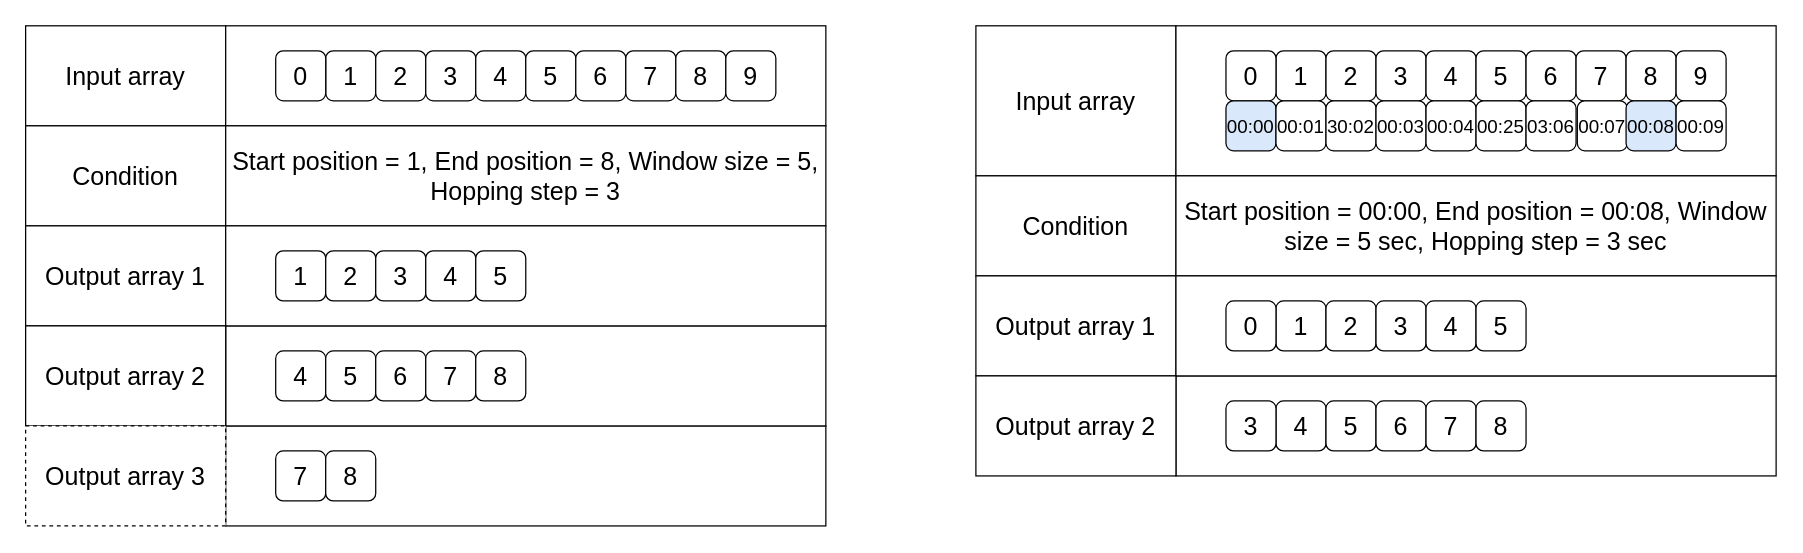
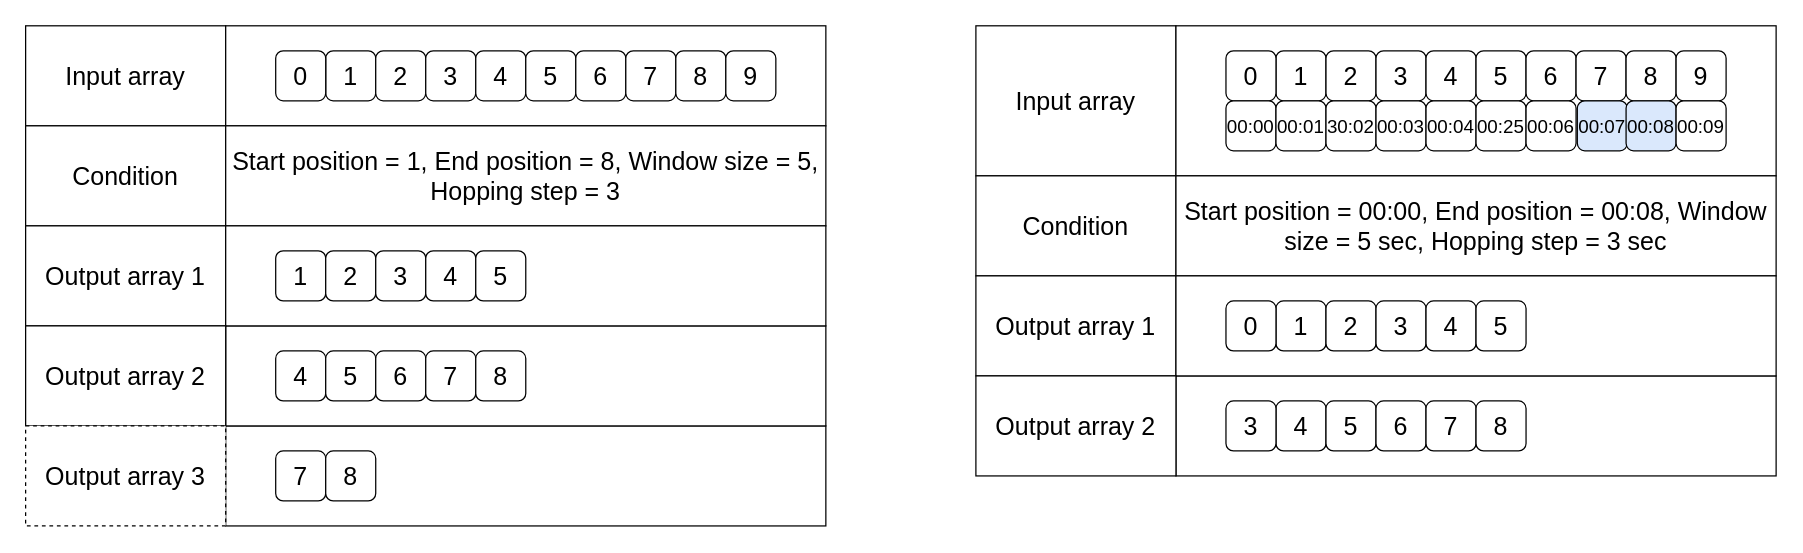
  <mxCell id="0" />
  <mxCell id="1" parent="0" />
  <mxCell id="2" value="" style="rounded=0;whiteSpace=wrap;html=1;fontSize=20;" vertex="1" parent="1"><mxGeometry x="180" y="340" width="480" height="80" as="geometry" /></mxCell>
  <mxCell id="3" value="" style="rounded=0;whiteSpace=wrap;html=1;fontSize=20;" vertex="1" parent="1"><mxGeometry x="180" y="260" width="480" height="80" as="geometry" /></mxCell>
  <mxCell id="4" value="Input array" style="rounded=0;whiteSpace=wrap;html=1;fontSize=20;" vertex="1" parent="1"><mxGeometry width="160" height="80" as="geometry" x="20" y="20" /></mxCell>
  <mxCell id="5" value="" style="rounded=0;whiteSpace=wrap;html=1;fontSize=20;" vertex="1" parent="1"><mxGeometry x="180" width="480" height="80" as="geometry" y="20" /></mxCell>
  <mxCell id="6" value="1" style="rounded=1;whiteSpace=wrap;html=1;fontSize=20;" vertex="1" parent="1"><mxGeometry x="260" y="40" width="40" height="40" as="geometry" /></mxCell>
  <mxCell id="7" value="2" style="rounded=1;whiteSpace=wrap;html=1;fontSize=20;" vertex="1" parent="1"><mxGeometry x="300" y="40" width="40" height="40" as="geometry" /></mxCell>
  <mxCell id="8" value="3" style="rounded=1;whiteSpace=wrap;html=1;fontSize=20;" vertex="1" parent="1"><mxGeometry x="340" y="40" width="40" height="40" as="geometry" /></mxCell>
  <mxCell id="9" value="4" style="rounded=1;whiteSpace=wrap;html=1;fontSize=20;" vertex="1" parent="1"><mxGeometry x="380" y="40" width="40" height="40" as="geometry" /></mxCell>
  <mxCell id="10" value="5" style="rounded=1;whiteSpace=wrap;html=1;fontSize=20;" vertex="1" parent="1"><mxGeometry x="420" y="40" width="40" height="40" as="geometry" /></mxCell>
  <mxCell id="11" value="6" style="rounded=1;whiteSpace=wrap;html=1;fontSize=20;" vertex="1" parent="1"><mxGeometry x="460" y="40" width="40" height="40" as="geometry" /></mxCell>
  <mxCell id="12" value="7" style="rounded=1;whiteSpace=wrap;html=1;fontSize=20;" vertex="1" parent="1"><mxGeometry x="500" y="40" width="40" height="40" as="geometry" /></mxCell>
  <mxCell id="13" value="8" style="rounded=1;whiteSpace=wrap;html=1;fontSize=20;" vertex="1" parent="1"><mxGeometry x="540" y="40" width="40" height="40" as="geometry" /></mxCell>
  <mxCell id="14" value="9" style="rounded=1;whiteSpace=wrap;html=1;fontSize=20;" vertex="1" parent="1"><mxGeometry x="580" y="40" width="40" height="40" as="geometry" /></mxCell>
  <mxCell id="15" value="Condition" style="rounded=0;whiteSpace=wrap;html=1;fontSize=20;" vertex="1" parent="1"><mxGeometry y="100" width="160" height="80" as="geometry" x="20" /></mxCell>
  <mxCell id="16" value="0" style="rounded=1;whiteSpace=wrap;html=1;fontSize=20;" vertex="1" parent="1"><mxGeometry x="220" y="40" width="40" height="40" as="geometry" /></mxCell>
  <mxCell id="17" value="Start position = 1, End position = 8, Window size = 5, Hopping step = 3" style="rounded=0;whiteSpace=wrap;html=1;fontSize=20;" vertex="1" parent="1"><mxGeometry x="180" y="100" width="480" height="80" as="geometry" /></mxCell>
  <mxCell id="18" value="Output array 1" style="rounded=0;whiteSpace=wrap;html=1;fontSize=20;" vertex="1" parent="1"><mxGeometry y="180" width="160" height="80" as="geometry" x="20" /></mxCell>
  <mxCell id="19" value="" style="rounded=0;whiteSpace=wrap;html=1;fontSize=20;" vertex="1" parent="1"><mxGeometry x="180" y="180" width="480" height="80" as="geometry" /></mxCell>
  <mxCell id="20" value="1" style="rounded=1;whiteSpace=wrap;html=1;fontSize=20;" vertex="1" parent="1"><mxGeometry x="220" y="200" width="40" height="40" as="geometry" /></mxCell>
  <mxCell id="21" value="2" style="rounded=1;whiteSpace=wrap;html=1;fontSize=20;" vertex="1" parent="1"><mxGeometry x="260" y="200" width="40" height="40" as="geometry" /></mxCell>
  <mxCell id="22" value="3" style="rounded=1;whiteSpace=wrap;html=1;fontSize=20;" vertex="1" parent="1"><mxGeometry x="300" y="200" width="40" height="40" as="geometry" /></mxCell>
  <mxCell id="23" value="4" style="rounded=1;whiteSpace=wrap;html=1;fontSize=20;" vertex="1" parent="1"><mxGeometry x="340" y="200" width="40" height="40" as="geometry" /></mxCell>
  <mxCell id="24" value="5" style="rounded=1;whiteSpace=wrap;html=1;fontSize=20;" vertex="1" parent="1"><mxGeometry x="380" y="200" width="40" height="40" as="geometry" /></mxCell>
  <mxCell id="25" value="4" style="rounded=1;whiteSpace=wrap;html=1;fontSize=20;" vertex="1" parent="1"><mxGeometry x="220" y="280" width="40" height="40" as="geometry" /></mxCell>
  <mxCell id="26" value="5" style="rounded=1;whiteSpace=wrap;html=1;fontSize=20;" vertex="1" parent="1"><mxGeometry x="260" y="280" width="40" height="40" as="geometry" /></mxCell>
  <mxCell id="27" value="6" style="rounded=1;whiteSpace=wrap;html=1;fontSize=20;" vertex="1" parent="1"><mxGeometry x="300" y="280" width="40" height="40" as="geometry" /></mxCell>
  <mxCell id="28" value="7" style="rounded=1;whiteSpace=wrap;html=1;fontSize=20;" vertex="1" parent="1"><mxGeometry x="340" y="280" width="40" height="40" as="geometry" /></mxCell>
  <mxCell id="29" value="8" style="rounded=1;whiteSpace=wrap;html=1;fontSize=20;" vertex="1" parent="1"><mxGeometry x="380" y="280" width="40" height="40" as="geometry" /></mxCell>
  <mxCell id="30" value="7" style="rounded=1;whiteSpace=wrap;html=1;fontSize=20;" vertex="1" parent="1"><mxGeometry x="220" y="360" width="40" height="40" as="geometry" /></mxCell>
  <mxCell id="31" value="8" style="rounded=1;whiteSpace=wrap;html=1;fontSize=20;" vertex="1" parent="1"><mxGeometry x="260" y="360" width="40" height="40" as="geometry" /></mxCell>
  <mxCell id="32" value="Output array 2" style="rounded=0;whiteSpace=wrap;html=1;fontSize=20;" vertex="1" parent="1"><mxGeometry y="260" width="160" height="80" as="geometry" x="20" /></mxCell>
  <mxCell id="33" value="Output array 3" style="rounded=0;whiteSpace=wrap;html=1;fontSize=20;dashed=1;" vertex="1" parent="1"><mxGeometry y="340" width="160" height="80" as="geometry" x="20" /></mxCell>
  <mxCell id="34" value="" style="rounded=0;whiteSpace=wrap;html=1;fontSize=20;" vertex="1" parent="1"><mxGeometry x="940" y="300" width="480" height="80" as="geometry" /></mxCell>
  <mxCell id="35" value="Input array" style="rounded=0;whiteSpace=wrap;html=1;fontSize=20;" vertex="1" parent="1"><mxGeometry x="780" width="160" height="120" as="geometry" y="20" /></mxCell>
  <mxCell id="36" value="" style="rounded=0;whiteSpace=wrap;html=1;fontSize=20;" vertex="1" parent="1"><mxGeometry x="940" width="480" height="120" as="geometry" y="20" /></mxCell>
  <mxCell id="37" value="1" style="rounded=1;whiteSpace=wrap;html=1;fontSize=20;" vertex="1" parent="1"><mxGeometry x="1020" y="40" width="40" height="40" as="geometry" /></mxCell>
  <mxCell id="38" value="2" style="rounded=1;whiteSpace=wrap;html=1;fontSize=20;" vertex="1" parent="1"><mxGeometry x="1060" y="40" width="40" height="40" as="geometry" /></mxCell>
  <mxCell id="39" value="3" style="rounded=1;whiteSpace=wrap;html=1;fontSize=20;" vertex="1" parent="1"><mxGeometry x="1100" y="40" width="40" height="40" as="geometry" /></mxCell>
  <mxCell id="40" value="4" style="rounded=1;whiteSpace=wrap;html=1;fontSize=20;" vertex="1" parent="1"><mxGeometry x="1140" y="40" width="40" height="40" as="geometry" /></mxCell>
  <mxCell id="41" value="5" style="rounded=1;whiteSpace=wrap;html=1;fontSize=20;" vertex="1" parent="1"><mxGeometry x="1180" y="40" width="40" height="40" as="geometry" /></mxCell>
  <mxCell id="42" value="6" style="rounded=1;whiteSpace=wrap;html=1;fontSize=20;" vertex="1" parent="1"><mxGeometry x="1220" y="40" width="40" height="40" as="geometry" /></mxCell>
  <mxCell id="43" value="7" style="rounded=1;whiteSpace=wrap;html=1;fontSize=20;" vertex="1" parent="1"><mxGeometry x="1260" y="40" width="40" height="40" as="geometry" /></mxCell>
  <mxCell id="44" value="8" style="rounded=1;whiteSpace=wrap;html=1;fontSize=20;" vertex="1" parent="1"><mxGeometry x="1300" y="40" width="40" height="40" as="geometry" /></mxCell>
  <mxCell id="45" value="9" style="rounded=1;whiteSpace=wrap;html=1;fontSize=20;" vertex="1" parent="1"><mxGeometry x="1340" y="40" width="40" height="40" as="geometry" /></mxCell>
  <mxCell id="46" value="Condition" style="rounded=0;whiteSpace=wrap;html=1;fontSize=20;" vertex="1" parent="1"><mxGeometry x="780" y="140" width="160" height="80" as="geometry" /></mxCell>
  <mxCell id="47" value="0" style="rounded=1;whiteSpace=wrap;html=1;fontSize=20;" vertex="1" parent="1"><mxGeometry x="980" y="40" width="40" height="40" as="geometry" /></mxCell>
  <mxCell id="48" value="Start position = 00:00, End position = 00:08, Window size = 5 sec, Hopping step = 3 sec" style="rounded=0;whiteSpace=wrap;html=1;fontSize=20;" vertex="1" parent="1"><mxGeometry x="940" y="140" width="480" height="80" as="geometry" /></mxCell>
  <mxCell id="49" value="Output array 1" style="rounded=0;whiteSpace=wrap;html=1;fontSize=20;" vertex="1" parent="1"><mxGeometry x="780" y="220" width="160" height="80" as="geometry" /></mxCell>
  <mxCell id="50" value="" style="rounded=0;whiteSpace=wrap;html=1;fontSize=20;" vertex="1" parent="1"><mxGeometry x="940" y="220" width="480" height="80" as="geometry" /></mxCell>
  <mxCell id="51" value="1" style="rounded=1;whiteSpace=wrap;html=1;fontSize=20;" vertex="1" parent="1"><mxGeometry x="1020" y="240" width="40" height="40" as="geometry" /></mxCell>
  <mxCell id="52" value="2" style="rounded=1;whiteSpace=wrap;html=1;fontSize=20;" vertex="1" parent="1"><mxGeometry x="1060" y="240" width="40" height="40" as="geometry" /></mxCell>
  <mxCell id="53" value="3" style="rounded=1;whiteSpace=wrap;html=1;fontSize=20;" vertex="1" parent="1"><mxGeometry x="1100" y="240" width="40" height="40" as="geometry" /></mxCell>
  <mxCell id="54" value="4" style="rounded=1;whiteSpace=wrap;html=1;fontSize=20;" vertex="1" parent="1"><mxGeometry x="1140" y="240" width="40" height="40" as="geometry" /></mxCell>
  <mxCell id="55" value="5" style="rounded=1;whiteSpace=wrap;html=1;fontSize=20;" vertex="1" parent="1"><mxGeometry x="1180" y="240" width="40" height="40" as="geometry" /></mxCell>
  <mxCell id="56" value="4" style="rounded=1;whiteSpace=wrap;html=1;fontSize=20;" vertex="1" parent="1"><mxGeometry x="1020" y="320" width="40" height="40" as="geometry" /></mxCell>
  <mxCell id="57" value="5" style="rounded=1;whiteSpace=wrap;html=1;fontSize=20;" vertex="1" parent="1"><mxGeometry x="1060" y="320" width="40" height="40" as="geometry" /></mxCell>
  <mxCell id="58" value="6" style="rounded=1;whiteSpace=wrap;html=1;fontSize=20;" vertex="1" parent="1"><mxGeometry x="1100" y="320" width="40" height="40" as="geometry" /></mxCell>
  <mxCell id="59" value="7" style="rounded=1;whiteSpace=wrap;html=1;fontSize=20;" vertex="1" parent="1"><mxGeometry x="1140" y="320" width="40" height="40" as="geometry" /></mxCell>
  <mxCell id="60" value="8" style="rounded=1;whiteSpace=wrap;html=1;fontSize=20;" vertex="1" parent="1"><mxGeometry x="1180" y="320" width="40" height="40" as="geometry" /></mxCell>
  <mxCell id="61" value="Output array 2" style="rounded=0;whiteSpace=wrap;html=1;fontSize=20;" vertex="1" parent="1"><mxGeometry x="780" y="300" width="160" height="80" as="geometry" /></mxCell>
- <mxCell id="62" value="00:00" style="rounded=1;whiteSpace=wrap;html=1;fontSize=15;fillColor=#dae8fc;" vertex="1" parent="1"><mxGeometry x="980" y="80" width="40" height="40" as="geometry" /></mxCell>
+ <mxCell id="62" value="00:00" style="rounded=1;whiteSpace=wrap;html=1;fontSize=15;" vertex="1" parent="1"><mxGeometry x="980" y="80" width="40" height="40" as="geometry" /></mxCell>
  <mxCell id="63" value="00:01" style="rounded=1;whiteSpace=wrap;html=1;fontSize=15;" vertex="1" parent="1"><mxGeometry x="1020" y="80" width="40" height="40" as="geometry" /></mxCell>
  <mxCell id="64" value="30:02" style="rounded=1;whiteSpace=wrap;html=1;fontSize=15;" vertex="1" parent="1"><mxGeometry x="1060" y="80" width="40" height="40" as="geometry" /></mxCell>
  <mxCell id="65" value="00:03" style="rounded=1;whiteSpace=wrap;html=1;fontSize=15;" vertex="1" parent="1"><mxGeometry x="1100" y="80" width="40" height="40" as="geometry" /></mxCell>
  <mxCell id="66" value="00:04" style="rounded=1;whiteSpace=wrap;html=1;fontSize=15;" vertex="1" parent="1"><mxGeometry x="1140" y="80" width="40" height="40" as="geometry" /></mxCell>
  <mxCell id="67" value="00:25" style="rounded=1;whiteSpace=wrap;html=1;fontSize=15;" vertex="1" parent="1"><mxGeometry x="1180" y="80" width="40" height="40" as="geometry" /></mxCell>
- <mxCell id="68" value="03:06" style="rounded=1;whiteSpace=wrap;html=1;fontSize=15;" vertex="1" parent="1"><mxGeometry x="1220" y="80" width="40" height="40" as="geometry" /></mxCell>
- <mxCell id="69" value="00:07" style="rounded=1;whiteSpace=wrap;html=1;fontSize=15;" vertex="1" parent="1"><mxGeometry x="1261" y="80" width="40" height="40" as="geometry" /></mxCell>
+ <mxCell id="68" value="00:06" style="rounded=1;whiteSpace=wrap;html=1;fontSize=15;" vertex="1" parent="1"><mxGeometry x="1220" y="80" width="40" height="40" as="geometry" /></mxCell>
+ <mxCell id="69" value="00:07" style="rounded=1;whiteSpace=wrap;html=1;fontSize=15;fillColor=#dae8fc;" vertex="1" parent="1"><mxGeometry x="1261" y="80" width="40" height="40" as="geometry" /></mxCell>
  <mxCell id="70" value="00:08" style="rounded=1;whiteSpace=wrap;html=1;fontSize=15;fillColor=#dae8fc;" vertex="1" parent="1"><mxGeometry x="1300" y="80" width="40" height="40" as="geometry" /></mxCell>
  <mxCell id="71" value="00:09" style="rounded=1;whiteSpace=wrap;html=1;fontSize=15;" vertex="1" parent="1"><mxGeometry x="1340" y="80" width="40" height="40" as="geometry" /></mxCell>
  <mxCell id="72" value="0" style="rounded=1;whiteSpace=wrap;html=1;fontSize=20;" vertex="1" parent="1"><mxGeometry x="980" y="240" width="40" height="40" as="geometry" /></mxCell>
  <mxCell id="73" value="3" style="rounded=1;whiteSpace=wrap;html=1;fontSize=20;" vertex="1" parent="1"><mxGeometry x="980" y="320" width="40" height="40" as="geometry" /></mxCell>
